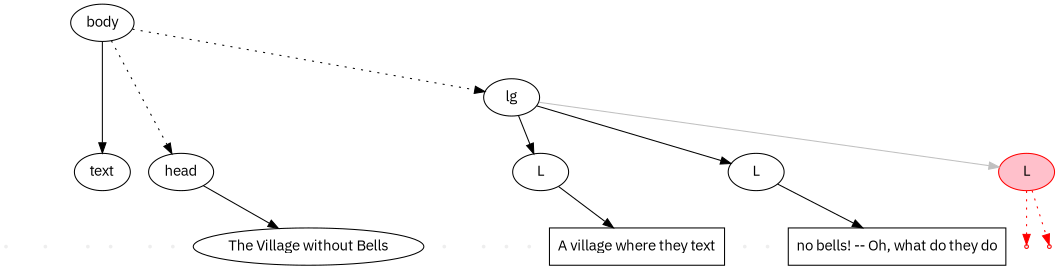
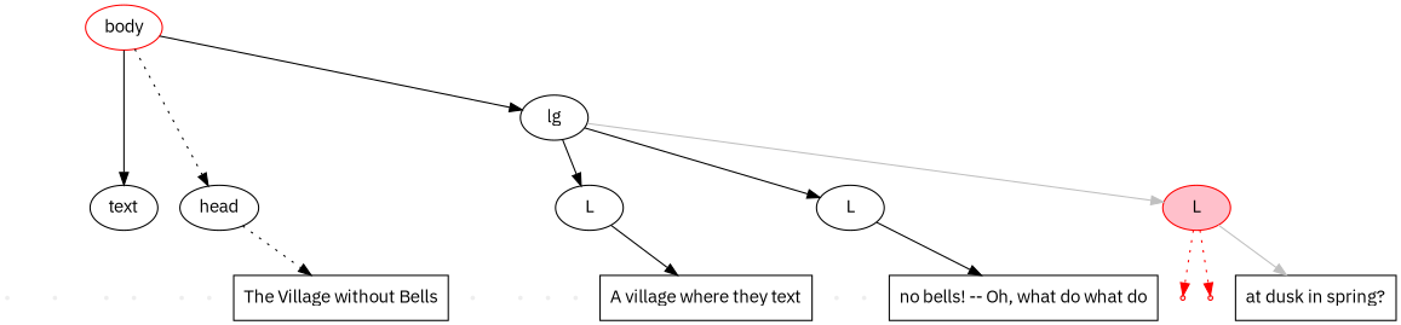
  digraph {
    fontname="IBM Plex Sans"
    node [color=transparent fillcolor="#EEEEEE" fontname="IBM Plex Sans" ordering=out shape=point style=filled]
    edge [color=red fontname="IBM Plex Sans" style=invis]
    n1 [label="t\n("]
    n2 [label="b\n("]
    n3 [label="h\n("]
    n4 [label="h\n)"]
    n5 [label="lg\n("]
    n6 [label="l\n("]
    n7 [label="l\n)"]
    n8 [label="l\n("]
    n9 [label="l\n)"]
    n10 [color=red label="l\n("]
    n11 [color=red label="l\n)"]
    n12 [label="lg\n)"]
    n13 [label="b\n)"]
    n14 [label="t\nend"]
-   n15 [color=black label="The Village without Bells" shape=ellipse style=solid]
+   n15 [color=black label="The Village without Bells" shape=box style=solid]
    n16 [color=black label="A village where they text" shape=box style=solid]
-   n17 [color=black label="no bells! -- Oh, what do they do" shape=box style=solid]
+   n17 [color=black label="no bells! -- Oh, what do what do" shape=box style=solid]
+   n18 [color=black label="at dusk in spring?" shape=box style=solid]
    text [color=black fontcolor=black shape=oval fillcolor="" style=""]
-   body [color=black fontcolor=black shape=oval fillcolor="" style=""]
+   body [color=red fontcolor=black shape=oval fillcolor="" style=""]
    head [color=black fontcolor=black shape=oval fillcolor="" style=""]
    lg [color=black fontcolor=black shape=oval fillcolor="" style=""]
    n23 [color=black fontcolor=black label=L shape=oval fillcolor="" style=""]
    n24 [color=black fontcolor=black label=L shape=oval fillcolor="" style=""]
    n25 [color=red fillcolor=pink fontcolor=black label=L shape=oval]
    subgraph sub_1 {
      rank=same
      n1
      n2
      n3
      n4
      n5
      n6
      n7
      n8
      n9
      n10
      n11
      n12
      n13
      n14
      n15
      n16
      n17
+     n18
    }
    text -> n1 [arrowhead=none]
    text -> n14 [arrowhead=none]
    body -> n2 [arrowhead=none]
    body -> n13 [arrowhead=none]
    body -> text [color=black style=""]
    body -> head [color=black style=dotted]
-   body -> lg [color=black style=dotted]
+   body -> lg [color=black style=""]
    head -> n3 [arrowhead=none]
    head -> n4 [arrowhead=none]
-   head -> n15 [color=black style=""]
+   head -> n15 [color=black style=dotted]
    lg -> n5 [arrowhead=none]
    lg -> n12 [arrowhead=none]
    lg -> n23 [color=black style=""]
    lg -> n24 [color=black style=""]
    lg -> n25 [color=gray style=""]
    n23 -> n6 [arrowhead=none]
    n23 -> n7 [arrowhead=none]
    n23 -> n16 [color=black style=""]
    n24 -> n8 [arrowhead=none]
    n24 -> n9 [arrowhead=none]
    n24 -> n17 [color=black style=""]
    n25 -> n10 [style=dotted]
    n25 -> n11 [style=dotted]
+   n25 -> n18 [color=gray style=""]
  }
